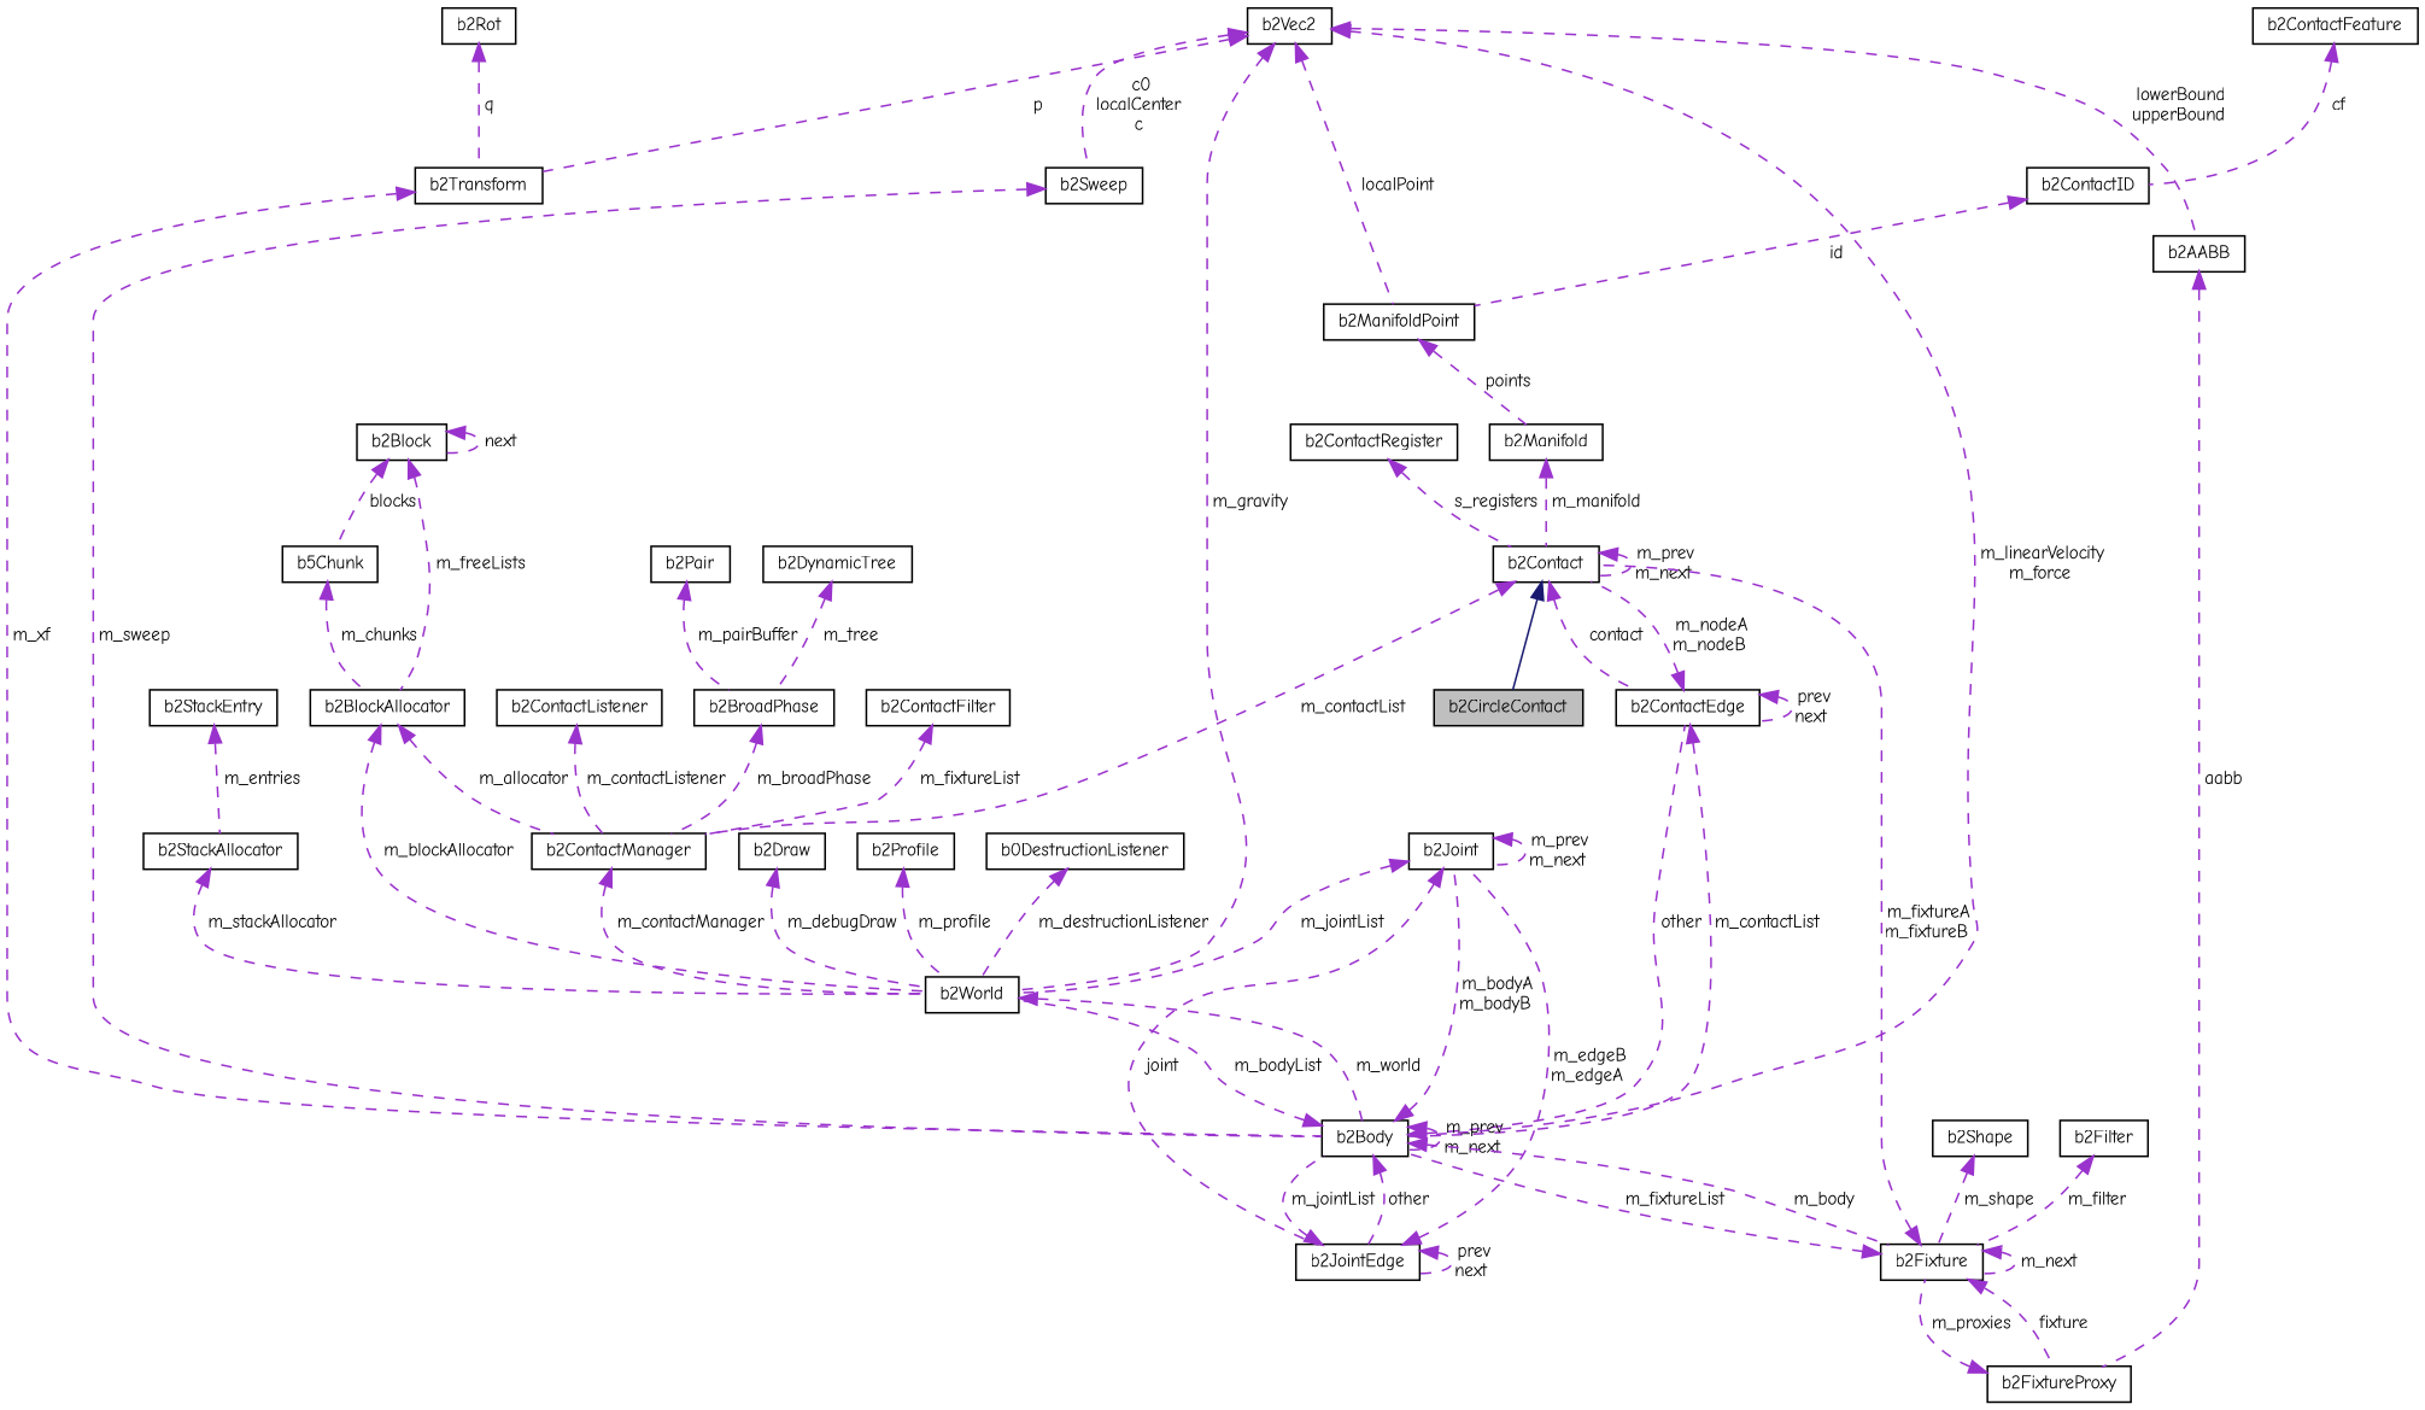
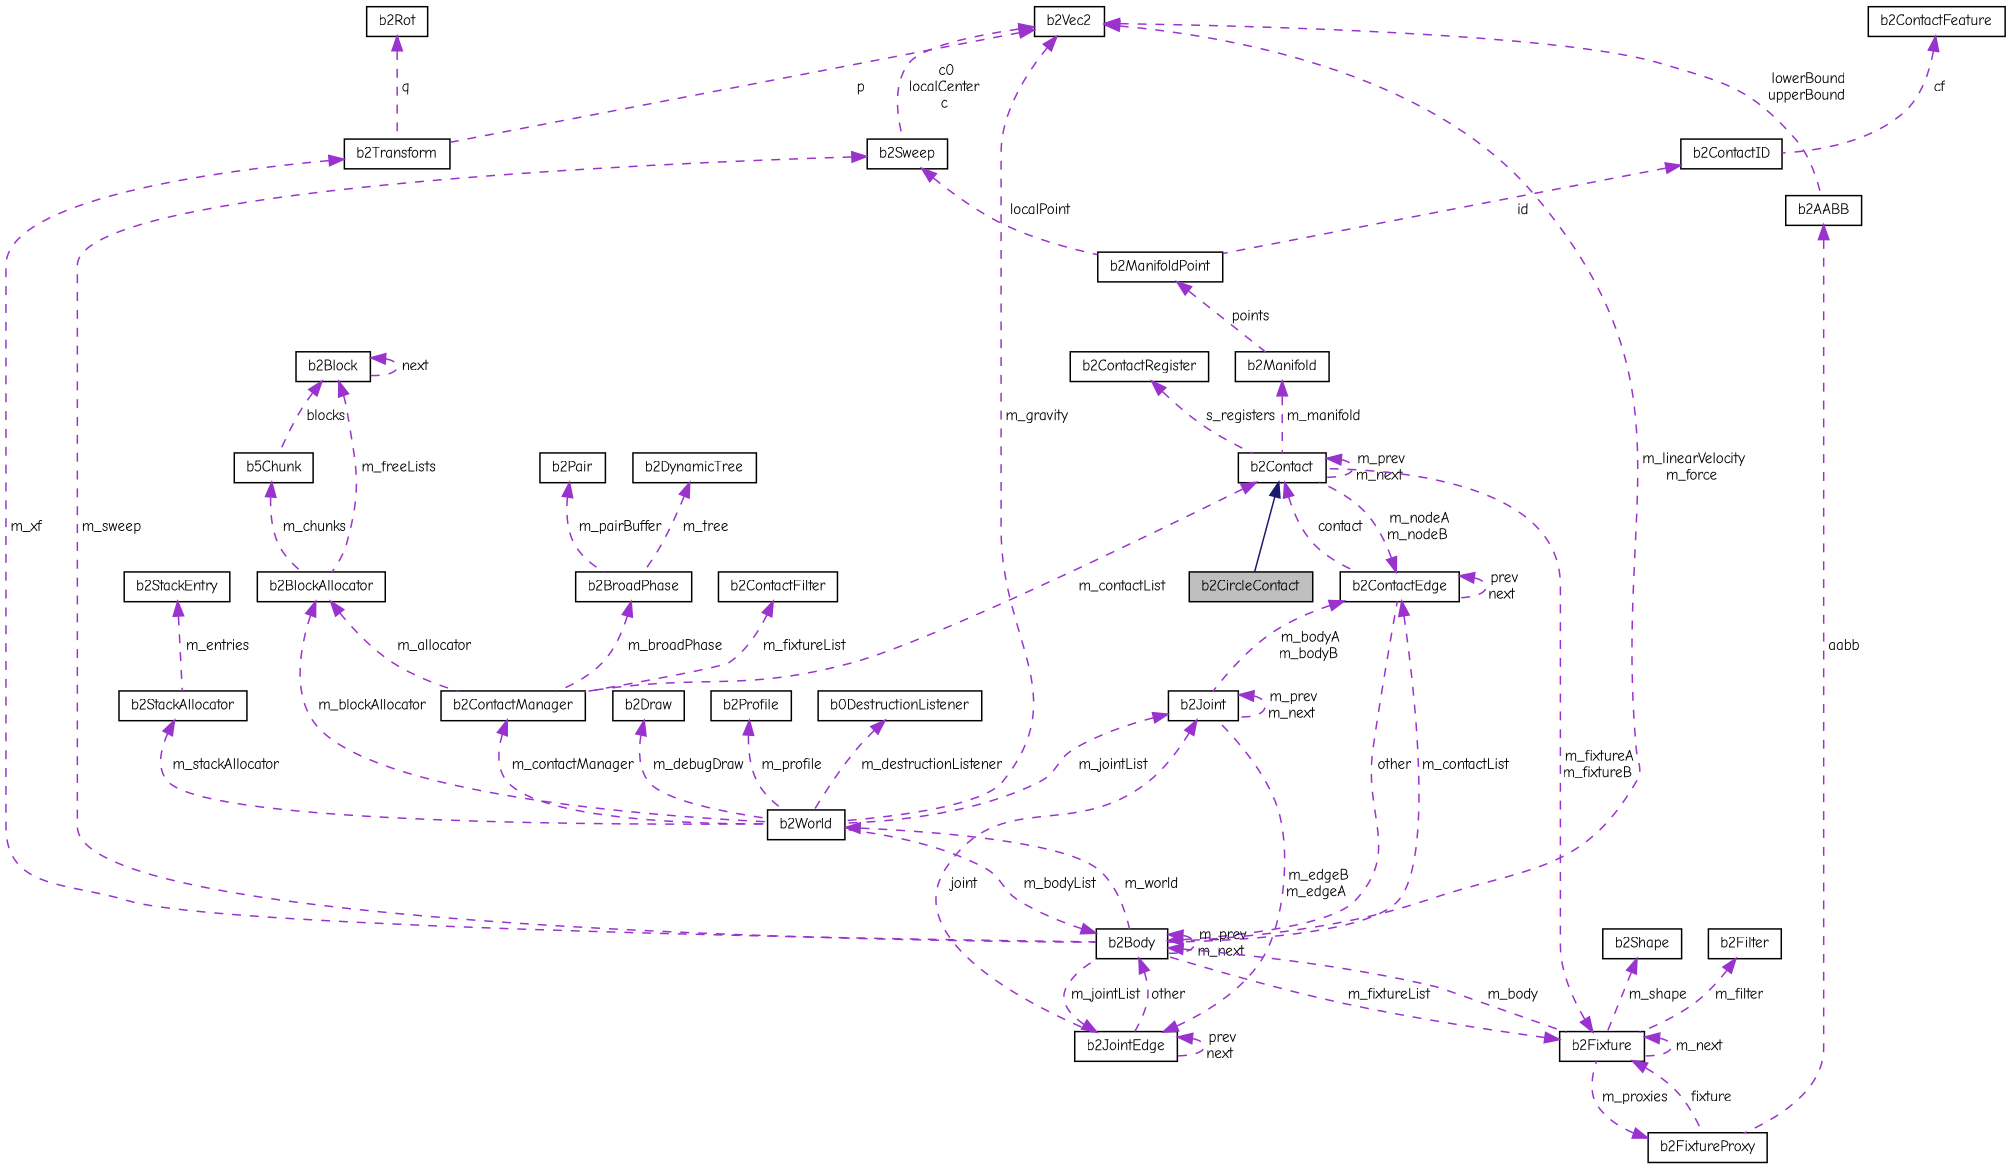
  digraph {
    fontname="Comic Neue"
    rankdir=TB
    node [color=black fillcolor=white fontname="Comic Neue" fontsize=10 shape=record style=filled]
    edge [color=darkorchid3 dir=back fontname="Comic Neue" fontsize=10 labelfontname=Helvetica labelfontsize=10 style=dashed]
    n1 [fillcolor=grey75 fontcolor=black height=0.2 label=b2CircleContact width=0.4]
    n2 [height=0.2 label=b2Contact width=0.4]
    n3 [height=0.2 label=b2ContactEdge width=0.4]
    n4 [height=0.2 label=b2ContactManager width=0.4]
    n5 [height=0.2 label=b2Body width=0.4]
    n6 [height=0.2 label=b2World width=0.4]
    n7 [height=0.2 label=b2ContactRegister width=0.4]
    n8 [height=0.2 label=b2Manifold width=0.4]
    n9 [height=0.2 label=b2Vec2 width=0.4]
    n10 [height=0.2 label=b2ManifoldPoint width=0.4]
    n11 [height=0.2 label=b2Sweep width=0.4]
    n12 [height=0.2 label=b2Transform width=0.4]
    n13 [height=0.2 label=b2AABB width=0.4]
    n14 [height=0.2 label=b2Fixture width=0.4]
    n15 [height=0.2 label=b2JointEdge width=0.4]
    n16 [height=0.2 label=b2Joint width=0.4]
    n17 [height=0.2 label=b2FixtureProxy width=0.4]
    n18 [height=0.2 label=b2ContactID width=0.4]
    n19 [height=0.2 label=b2ContactFeature width=0.4]
    n20 [height=0.2 label=b2Rot width=0.4]
    n21 [height=0.2 label=b2Draw width=0.4]
    n22 [height=0.2 label=b2Profile width=0.4]
    n23 [height=0.2 label=b2BlockAllocator width=0.4]
    n24 [height=0.2 label=b2Block width=0.4]
    n25 [height=0.2 label=b5Chunk width=0.4]
    n26 [height=0.2 label=b0DestructionListener width=0.4]
    n27 [height=0.2 label=b2BroadPhase width=0.4]
    n28 [height=0.2 label=b2Pair width=0.4]
    n29 [height=0.2 label=b2DynamicTree width=0.4]
    n30 [height=0.2 label=b2ContactFilter width=0.4]
-   n31 [height=0.2 label=b2ContactListener width=0.4]
    n32 [height=0.2 label=b2StackAllocator width=0.4]
    n33 [height=0.2 label=b2StackEntry width=0.4]
    n34 [height=0.2 label=b2Shape width=0.4]
    n35 [height=0.2 label=b2Filter width=0.4]
    n2 -> n1 [color=midnightblue style=solid]
    n2 -> n2 [label=" m_prev\nm_next"]
    n2 -> n3 [label=" contact"]
    n2 -> n4 [label=" m_contactList"]
    n3 -> n2 [label=" m_nodeA\nm_nodeB"]
    n3 -> n3 [label=" prev\nnext"]
    n3 -> n5 [label=" m_contactList"]
    n4 -> n6 [label=" m_contactManager"]
    n5 -> n3 [label=" other"]
    n5 -> n5 [label=" m_prev\nm_next"]
    n5 -> n6 [label=" m_bodyList"]
    n5 -> n14 [label=" m_body"]
    n5 -> n15 [label=" other"]
-   n5 -> n16 [label=" m_bodyA\nm_bodyB"]
+   n3 -> n16 [label=" m_bodyA\nm_bodyB"]
    n6 -> n5 [label=" m_world"]
    n7 -> n2 [label=" s_registers"]
    n8 -> n2 [label=" m_manifold"]
    n9 -> n5 [label=" m_linearVelocity\nm_force"]
    n9 -> n6 [label=" m_gravity"]
-   n9 -> n10 [label=" localPoint"]
+   n11 -> n10 [label=" localPoint"]
    n9 -> n11 [label=" c0\nlocalCenter\nc"]
    n9 -> n12 [label=" p"]
    n9 -> n13 [label=" lowerBound\nupperBound"]
    n10 -> n8 [label=" points"]
    n11 -> n5 [label=" m_sweep"]
    n12 -> n5 [label=" m_xf"]
    n13 -> n17 [label=" aabb"]
    n14 -> n2 [label=" m_fixtureA\nm_fixtureB"]
    n14 -> n5 [label=" m_fixtureList"]
    n14 -> n14 [label=" m_next"]
    n14 -> n17 [label=" fixture"]
    n15 -> n5 [label=" m_jointList"]
    n15 -> n15 [label=" prev\nnext"]
    n15 -> n16 [label=" m_edgeB\nm_edgeA"]
    n16 -> n6 [label=" m_jointList"]
    n16 -> n15 [label=" joint"]
    n16 -> n16 [label=" m_prev\nm_next"]
    n17 -> n14 [label=" m_proxies"]
    n18 -> n10 [label=" id"]
    n19 -> n18 [label=" cf"]
    n20 -> n12 [label=" q"]
    n21 -> n6 [label=" m_debugDraw"]
    n22 -> n6 [label=" m_profile"]
    n23 -> n4 [label=" m_allocator"]
    n23 -> n6 [label=" m_blockAllocator"]
    n24 -> n23 [label=" m_freeLists"]
    n24 -> n24 [label=" next"]
    n24 -> n25 [label=" blocks"]
    n25 -> n23 [label=" m_chunks"]
    n26 -> n6 [label=" m_destructionListener"]
    n27 -> n4 [label=" m_broadPhase"]
    n28 -> n27 [label=" m_pairBuffer"]
    n29 -> n27 [label=" m_tree"]
    n30 -> n4 [label=" m_fixtureList"]
-   n31 -> n4 [label=" m_contactListener"]
    n32 -> n6 [label=" m_stackAllocator"]
    n33 -> n32 [label=" m_entries"]
    n34 -> n14 [label=" m_shape"]
    n35 -> n14 [label=" m_filter"]
  }
